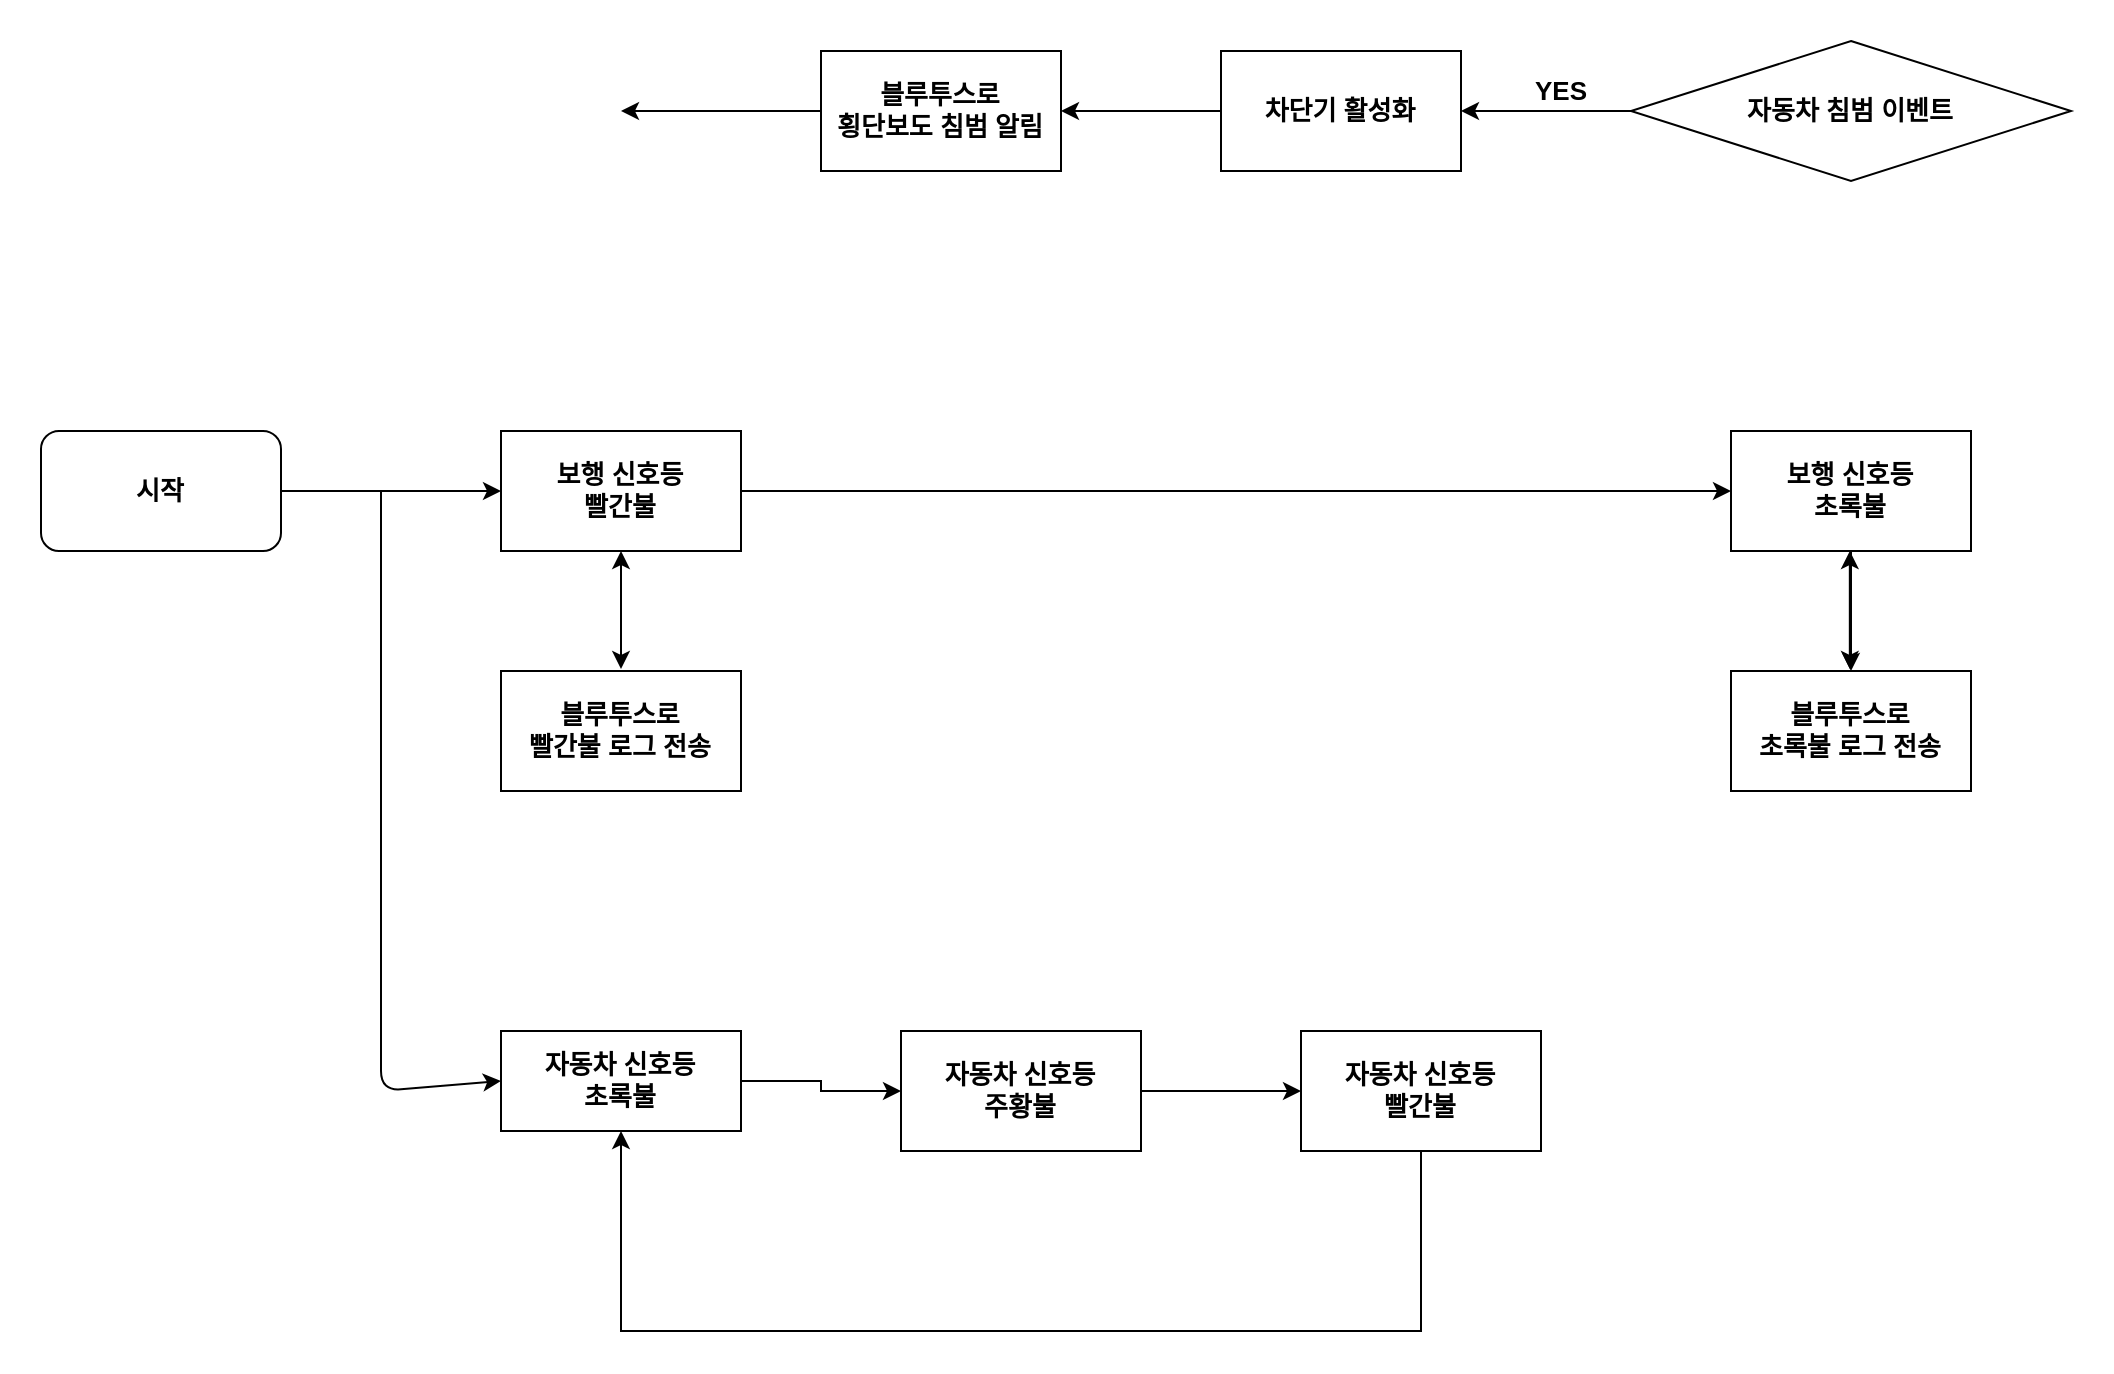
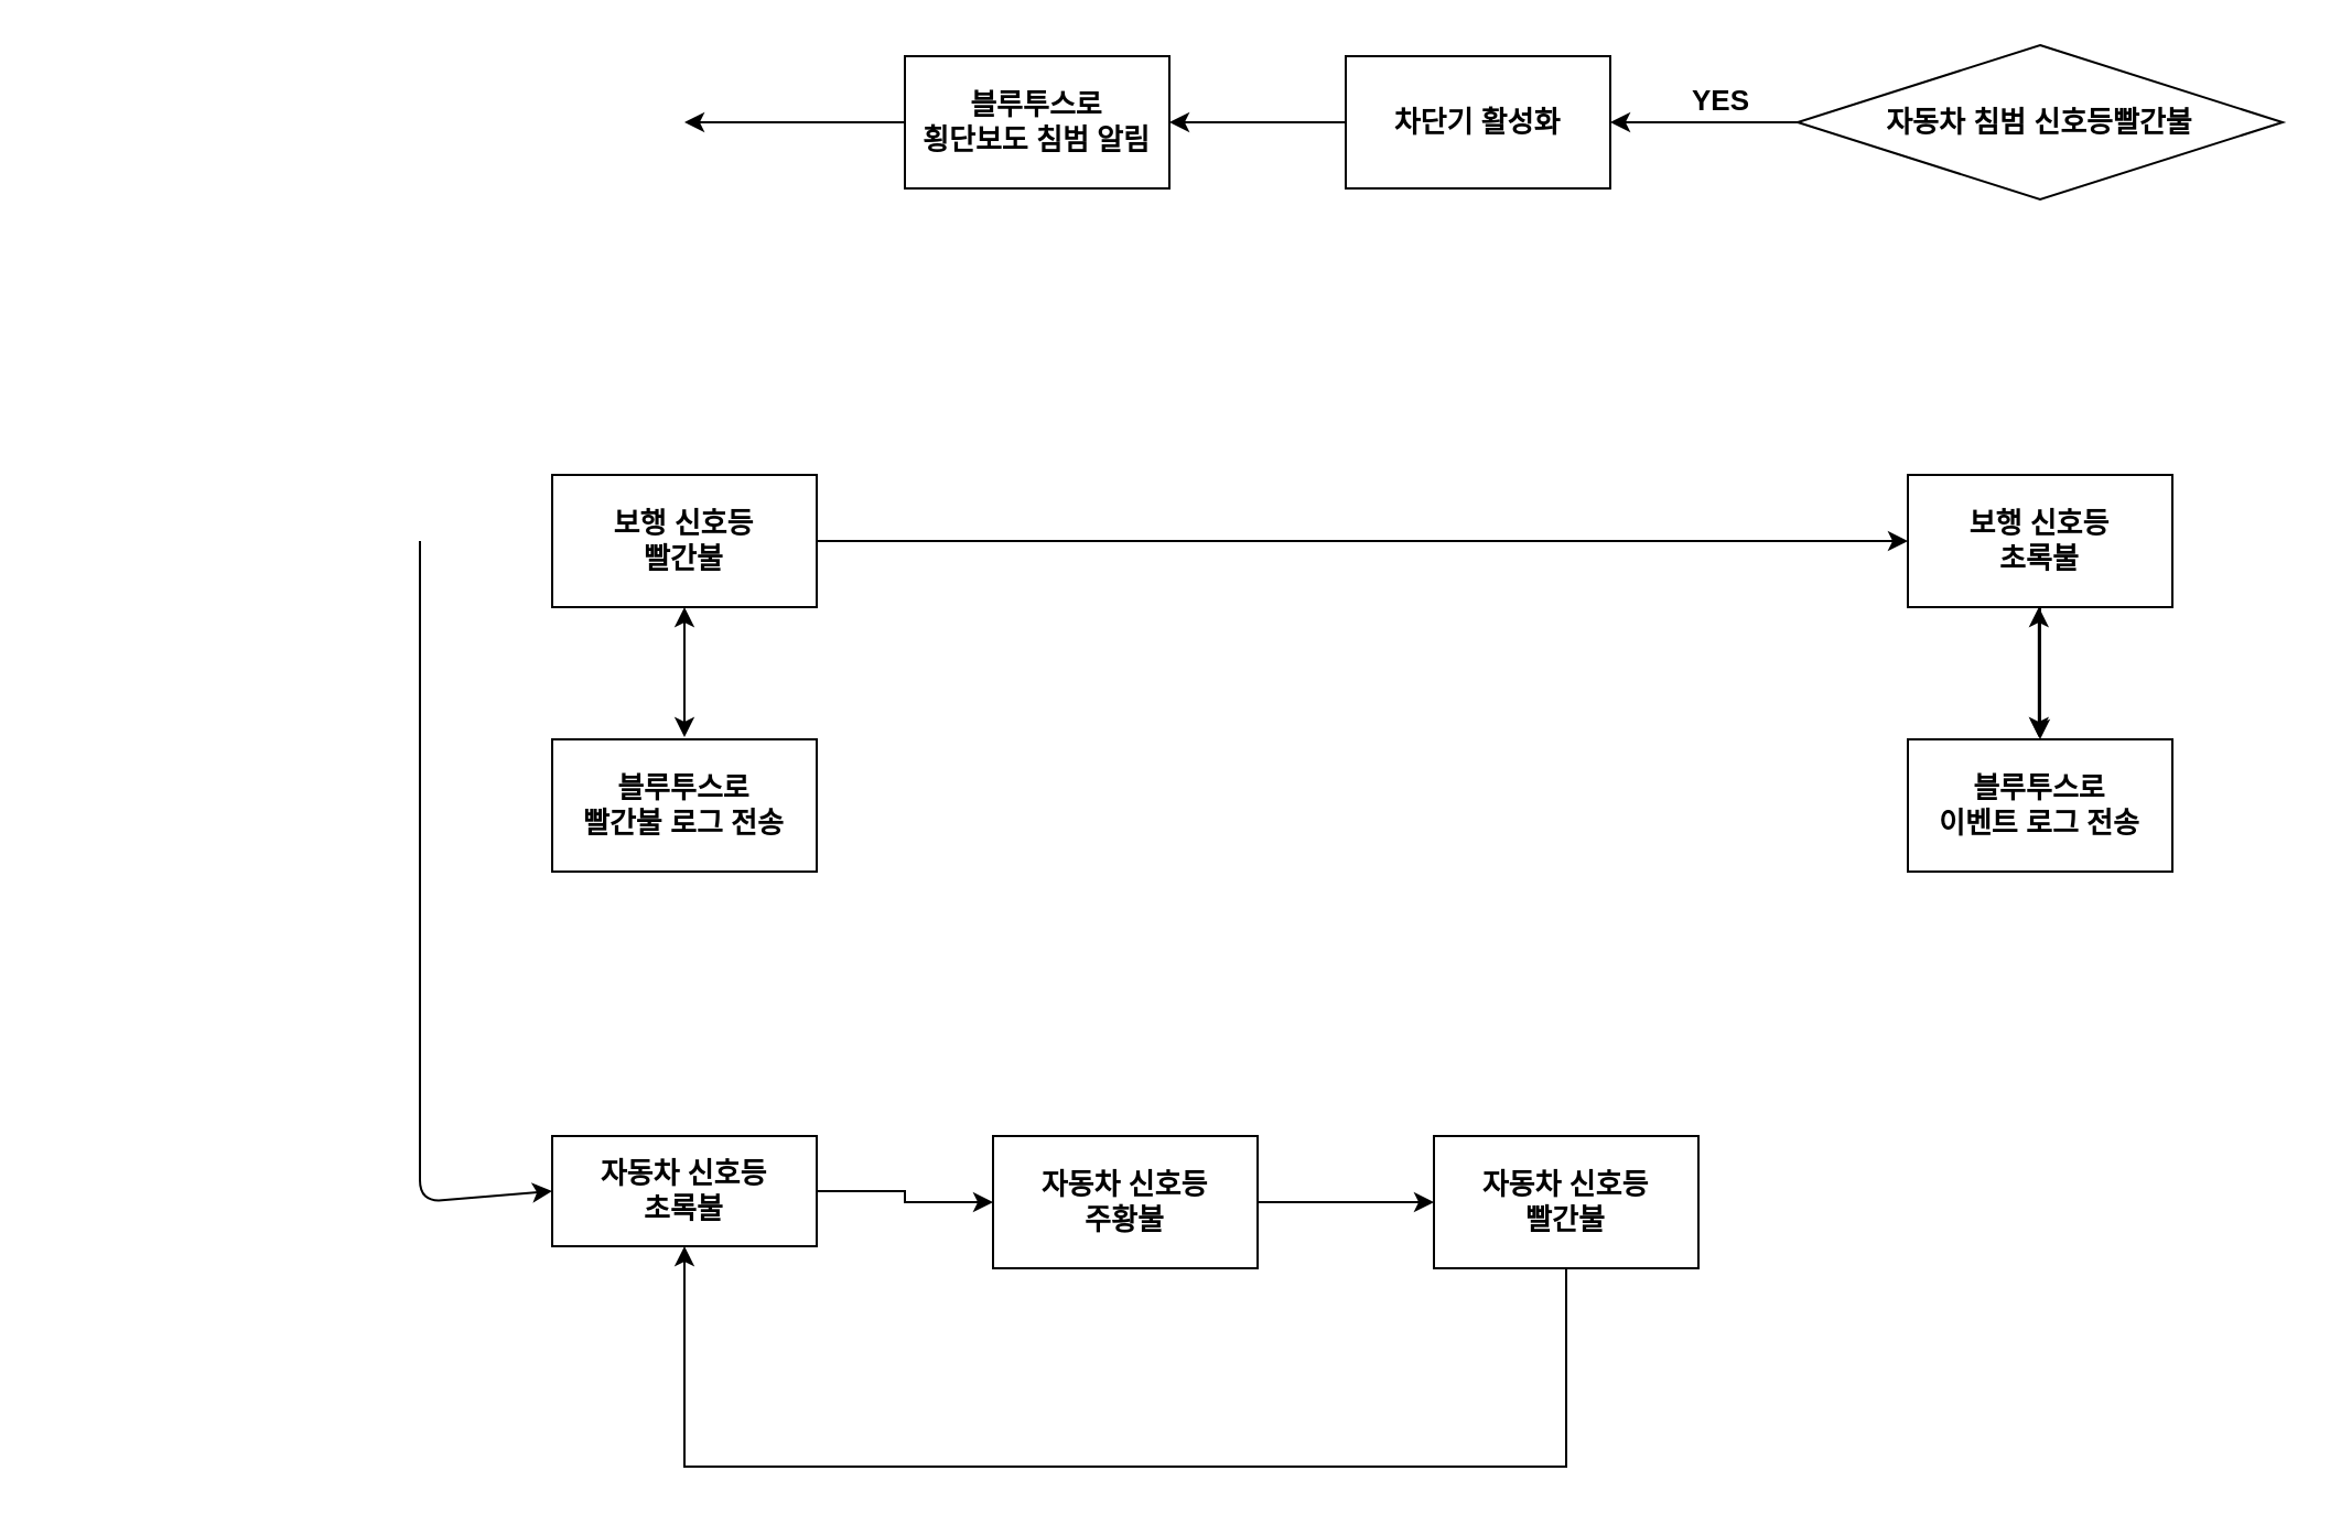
  <mxCell id="0" />
  <mxCell id="1" parent="0" />
- <mxCell id="2" style="edgeStyle=orthogonalEdgeStyle;rounded=0;orthogonalLoop=1;jettySize=auto;html=1;entryX=0;entryY=0.5;entryDx=0;entryDy=0;fontSize=13;fontStyle=1" edge="1" parent="1" source="3" target="9"><mxGeometry relative="1" as="geometry" /></mxCell>
- <mxCell id="3" value="시작" style="rounded=1;whiteSpace=wrap;html=1;fontSize=13;fontStyle=1" vertex="1" parent="1"><mxGeometry x="20" y="215" width="120" height="60" as="geometry" /></mxCell>
  <mxCell id="4" value="YES" style="edgeStyle=orthogonalEdgeStyle;rounded=0;orthogonalLoop=1;jettySize=auto;html=1;entryX=1;entryY=0.5;entryDx=0;entryDy=0;fontSize=13;fontStyle=1" edge="1" parent="1" source="5" target="7"><mxGeometry x="-0.176" y="-10" relative="1" as="geometry"><mxPoint as="offset" /></mxGeometry></mxCell>
- <mxCell id="5" value="자동차 침범 이벤트" style="rhombus;whiteSpace=wrap;html=1;fontSize=13;fontStyle=1" vertex="1" parent="1"><mxGeometry x="815" y="20" width="220" height="70" as="geometry" /></mxCell>
+ <mxCell id="5" value="자동차 침범 신호등빨간불" style="rhombus;whiteSpace=wrap;html=1;fontSize=13;fontStyle=1" vertex="1" parent="1"><mxGeometry x="815" y="20" width="220" height="70" as="geometry" /></mxCell>
  <mxCell id="6" style="edgeStyle=orthogonalEdgeStyle;rounded=0;orthogonalLoop=1;jettySize=auto;html=1;entryX=1;entryY=0.5;entryDx=0;entryDy=0;fontSize=13;fontStyle=1" edge="1" parent="1" source="7" target="24"><mxGeometry relative="1" as="geometry" /></mxCell>
  <mxCell id="7" value="차단기 활성화" style="rounded=0;whiteSpace=wrap;html=1;fontSize=13;fontStyle=1" vertex="1" parent="1"><mxGeometry x="610" y="25" width="120" height="60" as="geometry" /></mxCell>
  <mxCell id="8" style="edgeStyle=orthogonalEdgeStyle;rounded=0;orthogonalLoop=1;jettySize=auto;html=1;fontSize=13;fontStyle=1" edge="1" parent="1" source="9" target="11"><mxGeometry relative="1" as="geometry" /></mxCell>
  <mxCell id="9" value="보행 신호등&lt;br style=&quot;font-size: 13px;&quot;&gt;빨간불" style="rounded=0;whiteSpace=wrap;html=1;fontSize=13;fontStyle=1" vertex="1" parent="1"><mxGeometry x="250" y="215" width="120" height="60" as="geometry" /></mxCell>
  <mxCell id="10" style="edgeStyle=orthogonalEdgeStyle;rounded=0;orthogonalLoop=1;jettySize=auto;html=1;fontSize=13;fontStyle=1;" edge="1" parent="1" source="11" target="20"><mxGeometry relative="1" as="geometry" /></mxCell>
  <mxCell id="11" value="보행 신호등&lt;br style=&quot;font-size: 13px;&quot;&gt;초록불" style="rounded=0;whiteSpace=wrap;html=1;fontSize=13;fontStyle=1" vertex="1" parent="1"><mxGeometry x="865" y="215" width="120" height="60" as="geometry" /></mxCell>
  <mxCell id="12" style="edgeStyle=orthogonalEdgeStyle;rounded=0;orthogonalLoop=1;jettySize=auto;html=1;entryX=0;entryY=0.5;entryDx=0;entryDy=0;fontSize=13;fontStyle=1" edge="1" parent="1" source="13" target="15"><mxGeometry relative="1" as="geometry" /></mxCell>
  <mxCell id="13" value="자동차 신호등&lt;br style=&quot;font-size: 13px;&quot;&gt;초록불" style="rounded=0;whiteSpace=wrap;html=1;fontSize=13;fontStyle=1" vertex="1" parent="1"><mxGeometry x="250" y="515" width="120" height="50" as="geometry" /></mxCell>
  <mxCell id="14" style="edgeStyle=orthogonalEdgeStyle;rounded=0;orthogonalLoop=1;jettySize=auto;html=1;fontSize=13;fontStyle=1" edge="1" parent="1" source="15" target="17"><mxGeometry relative="1" as="geometry" /></mxCell>
  <mxCell id="15" value="자동차 신호등&lt;br style=&quot;font-size: 13px;&quot;&gt;주황불" style="rounded=0;whiteSpace=wrap;html=1;fontSize=13;fontStyle=1" vertex="1" parent="1"><mxGeometry x="450" y="515" width="120" height="60" as="geometry" /></mxCell>
  <mxCell id="16" style="edgeStyle=orthogonalEdgeStyle;rounded=0;orthogonalLoop=1;jettySize=auto;html=1;entryX=0.5;entryY=1;entryDx=0;entryDy=0;fontSize=13;fontStyle=1" edge="1" parent="1" source="17" target="13"><mxGeometry relative="1" as="geometry"><Array as="points"><mxPoint x="710" y="665" /><mxPoint x="310" y="665" /></Array></mxGeometry></mxCell>
  <mxCell id="17" value="자동차 신호등&lt;br style=&quot;font-size: 13px;&quot;&gt;빨간불" style="rounded=0;whiteSpace=wrap;html=1;fontSize=13;fontStyle=1" vertex="1" parent="1"><mxGeometry x="650" y="515" width="120" height="60" as="geometry" /></mxCell>
  <mxCell id="18" value="" style="endArrow=classic;html=1;entryX=0;entryY=0.5;entryDx=0;entryDy=0;fontSize=13;fontStyle=1" edge="1" parent="1" target="13"><mxGeometry width="50" height="50" relative="1" as="geometry"><mxPoint x="190" y="245" as="sourcePoint" /><mxPoint x="730" y="315" as="targetPoint" /><Array as="points"><mxPoint x="190" y="545" /></Array></mxGeometry></mxCell>
  <mxCell id="19" value="블루투스로&lt;br style=&quot;font-size: 13px;&quot;&gt;빨간불 로그 전송" style="rounded=0;whiteSpace=wrap;html=1;fontSize=13;fontStyle=1" vertex="1" parent="1"><mxGeometry x="250" y="335" width="120" height="60" as="geometry" /></mxCell>
- <mxCell id="20" value="블루투스로&lt;br style=&quot;font-size: 13px;&quot;&gt;초록불 로그 전송" style="rounded=0;whiteSpace=wrap;html=1;fontSize=13;fontStyle=1" vertex="1" parent="1"><mxGeometry x="865" y="335" width="120" height="60" as="geometry" /></mxCell>
+ <mxCell id="20" value="블루투스로&lt;br style=&quot;font-size: 13px;&quot;&gt;이벤트 로그 전송" style="rounded=0;whiteSpace=wrap;html=1;fontSize=13;fontStyle=1" vertex="1" parent="1"><mxGeometry x="865" y="335" width="120" height="60" as="geometry" /></mxCell>
  <mxCell id="21" value="" style="endArrow=classic;startArrow=classic;html=1;entryX=0.5;entryY=1;entryDx=0;entryDy=0;fontSize=13;fontStyle=1" edge="1" parent="1" target="9"><mxGeometry width="50" height="50" relative="1" as="geometry"><mxPoint x="310" y="334" as="sourcePoint" /><mxPoint x="310" y="284" as="targetPoint" /></mxGeometry></mxCell>
  <mxCell id="22" value="" style="endArrow=classic;startArrow=classic;html=1;entryX=0.5;entryY=1;entryDx=0;entryDy=0;fontSize=13;fontStyle=1" edge="1" parent="1"><mxGeometry width="50" height="50" relative="1" as="geometry"><mxPoint x="924.41" y="334" as="sourcePoint" /><mxPoint x="924.41" y="275" as="targetPoint" /></mxGeometry></mxCell>
  <mxCell id="23" style="edgeStyle=orthogonalEdgeStyle;rounded=0;orthogonalLoop=1;jettySize=auto;html=1;fontSize=13;fontStyle=1" edge="1" parent="1" source="24"><mxGeometry relative="1" as="geometry"><mxPoint x="310" y="55" as="targetPoint" /></mxGeometry></mxCell>
  <mxCell id="24" value="블루투스로&lt;br style=&quot;font-size: 13px;&quot;&gt;횡단보도 침범 알림" style="rounded=0;whiteSpace=wrap;html=1;fontSize=13;fontStyle=1" vertex="1" parent="1"><mxGeometry x="410" y="25" width="120" height="60" as="geometry" /></mxCell>
